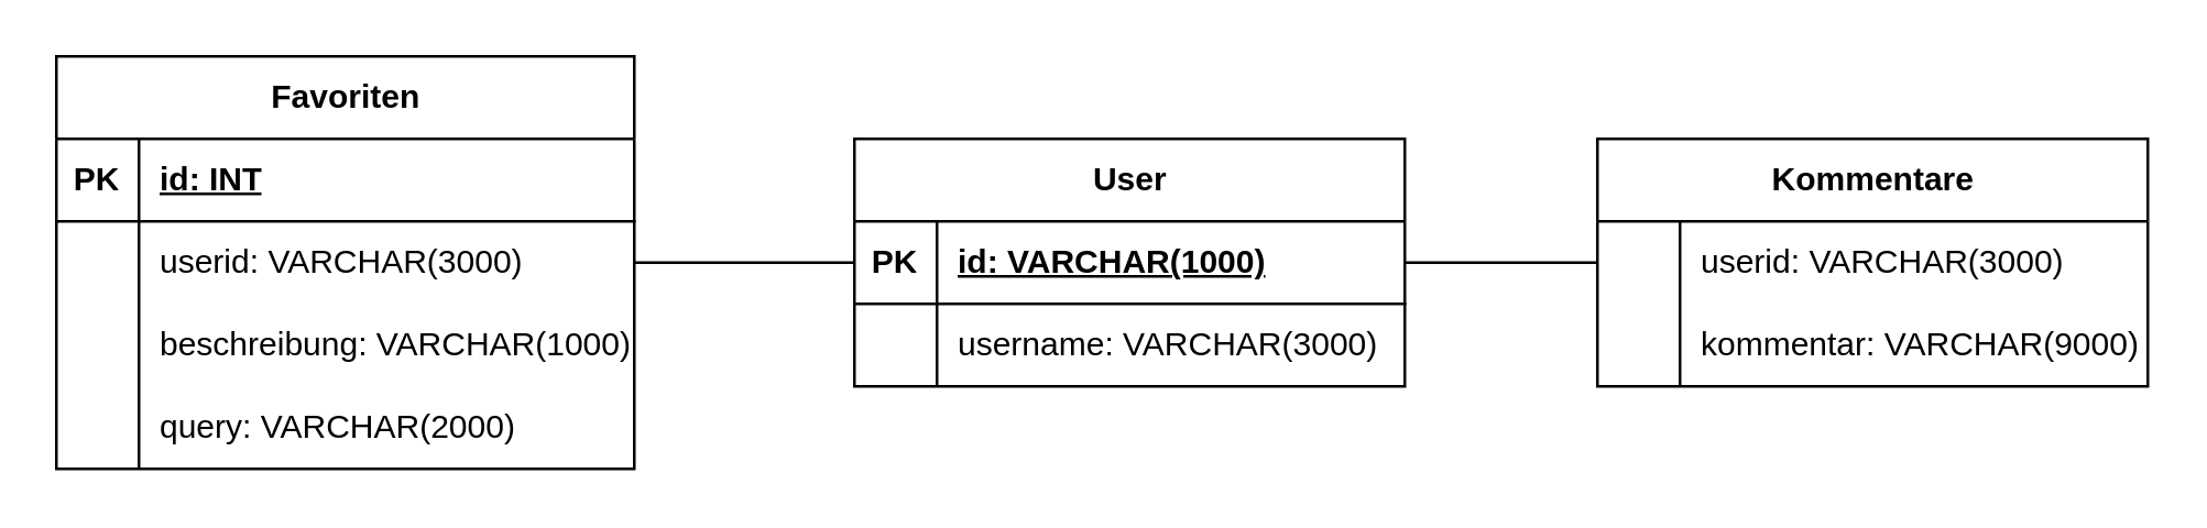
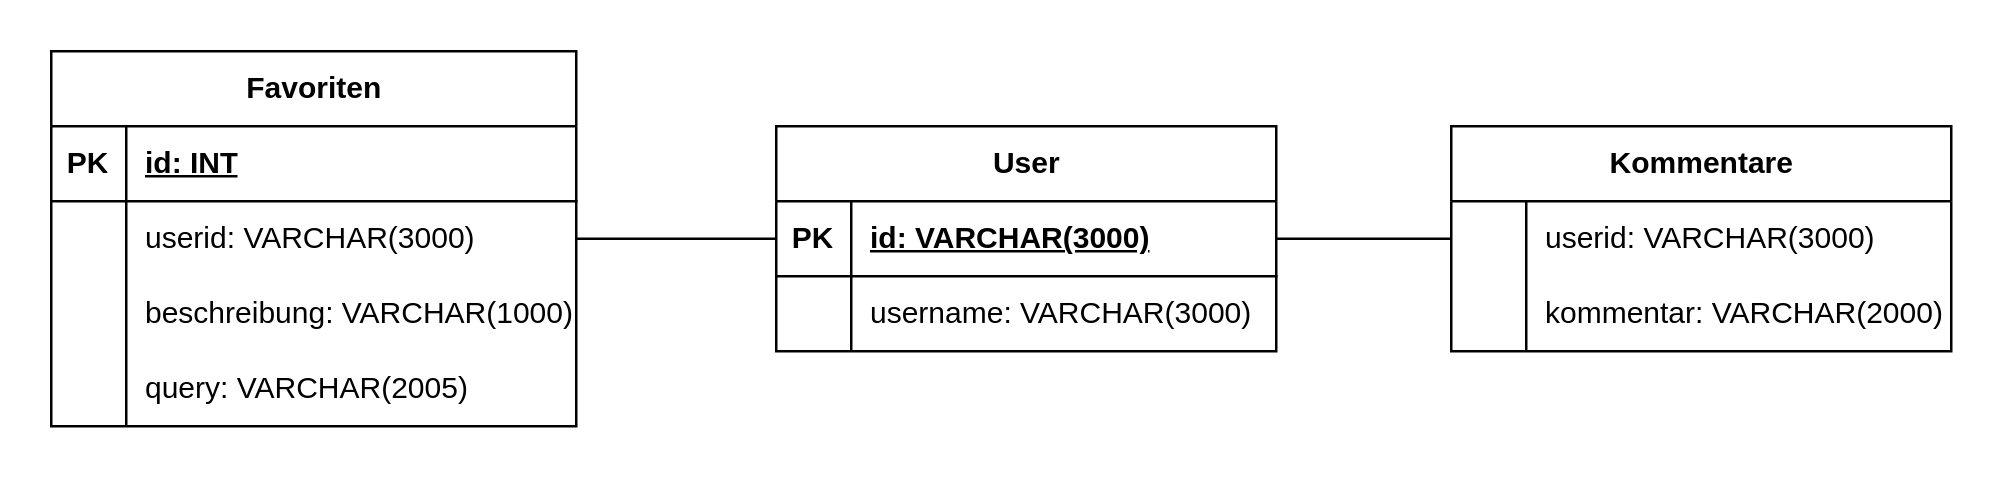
  <mxCell id="0" />
  <mxCell id="1" parent="0" />
  <mxCell id="2" value="Favoriten" style="shape=table;startSize=30;container=1;collapsible=1;childLayout=tableLayout;fixedRows=1;rowLines=0;fontStyle=1;align=center;resizeLast=1;html=1;" vertex="1" parent="1"><mxGeometry x="20" y="20" width="210" height="150" as="geometry" /></mxCell>
  <mxCell id="3" value="" style="shape=tableRow;horizontal=0;startSize=0;swimlaneHead=0;swimlaneBody=0;fillColor=none;collapsible=0;dropTarget=0;points=[[0,0.5],[1,0.5]];portConstraint=eastwest;top=0;left=0;right=0;bottom=1;" vertex="1" parent="2"><mxGeometry y="30" width="210" height="30" as="geometry" /></mxCell>
  <mxCell id="4" value="PK" style="shape=partialRectangle;connectable=0;fillColor=none;top=0;left=0;bottom=0;right=0;fontStyle=1;overflow=hidden;whiteSpace=wrap;html=1;" vertex="1" parent="3"><mxGeometry width="30" height="30" as="geometry"><mxRectangle width="30" height="30" as="alternateBounds" /></mxGeometry></mxCell>
  <mxCell id="5" value="id: INT" style="shape=partialRectangle;connectable=0;fillColor=none;top=0;left=0;bottom=0;right=0;align=left;spacingLeft=6;fontStyle=5;overflow=hidden;whiteSpace=wrap;html=1;" vertex="1" parent="3"><mxGeometry x="30" width="180" height="30" as="geometry"><mxRectangle width="180" height="30" as="alternateBounds" /></mxGeometry></mxCell>
  <mxCell id="6" value="" style="shape=tableRow;horizontal=0;startSize=0;swimlaneHead=0;swimlaneBody=0;fillColor=none;collapsible=0;dropTarget=0;points=[[0,0.5],[1,0.5]];portConstraint=eastwest;top=0;left=0;right=0;bottom=0;" vertex="1" parent="2"><mxGeometry y="60" width="210" height="30" as="geometry" /></mxCell>
  <mxCell id="7" value="" style="shape=partialRectangle;connectable=0;fillColor=none;top=0;left=0;bottom=0;right=0;editable=1;overflow=hidden;whiteSpace=wrap;html=1;" vertex="1" parent="6"><mxGeometry width="30" height="30" as="geometry"><mxRectangle width="30" height="30" as="alternateBounds" /></mxGeometry></mxCell>
  <mxCell id="8" value="userid: VARCHAR(3000)" style="shape=partialRectangle;connectable=0;fillColor=none;top=0;left=0;bottom=0;right=0;align=left;spacingLeft=6;overflow=hidden;whiteSpace=wrap;html=1;" vertex="1" parent="6"><mxGeometry x="30" width="180" height="30" as="geometry"><mxRectangle width="180" height="30" as="alternateBounds" /></mxGeometry></mxCell>
  <mxCell id="9" value="" style="shape=tableRow;horizontal=0;startSize=0;swimlaneHead=0;swimlaneBody=0;fillColor=none;collapsible=0;dropTarget=0;points=[[0,0.5],[1,0.5]];portConstraint=eastwest;top=0;left=0;right=0;bottom=0;" vertex="1" parent="2"><mxGeometry y="90" width="210" height="30" as="geometry" /></mxCell>
  <mxCell id="10" value="" style="shape=partialRectangle;connectable=0;fillColor=none;top=0;left=0;bottom=0;right=0;editable=1;overflow=hidden;whiteSpace=wrap;html=1;" vertex="1" parent="9"><mxGeometry width="30" height="30" as="geometry"><mxRectangle width="30" height="30" as="alternateBounds" /></mxGeometry></mxCell>
  <mxCell id="11" value="beschreibung: VARCHAR(1000)" style="shape=partialRectangle;connectable=0;fillColor=none;top=0;left=0;bottom=0;right=0;align=left;spacingLeft=6;overflow=hidden;whiteSpace=wrap;html=1;" vertex="1" parent="9"><mxGeometry x="30" width="180" height="30" as="geometry"><mxRectangle width="180" height="30" as="alternateBounds" /></mxGeometry></mxCell>
  <mxCell id="12" value="" style="shape=tableRow;horizontal=0;startSize=0;swimlaneHead=0;swimlaneBody=0;fillColor=none;collapsible=0;dropTarget=0;points=[[0,0.5],[1,0.5]];portConstraint=eastwest;top=0;left=0;right=0;bottom=0;" vertex="1" parent="2"><mxGeometry y="120" width="210" height="30" as="geometry" /></mxCell>
  <mxCell id="13" value="" style="shape=partialRectangle;connectable=0;fillColor=none;top=0;left=0;bottom=0;right=0;editable=1;overflow=hidden;whiteSpace=wrap;html=1;" vertex="1" parent="12"><mxGeometry width="30" height="30" as="geometry"><mxRectangle width="30" height="30" as="alternateBounds" /></mxGeometry></mxCell>
- <mxCell id="14" value="query: VARCHAR(2000)" style="shape=partialRectangle;connectable=0;fillColor=none;top=0;left=0;bottom=0;right=0;align=left;spacingLeft=6;overflow=hidden;whiteSpace=wrap;html=1;" vertex="1" parent="12"><mxGeometry x="30" width="180" height="30" as="geometry"><mxRectangle width="180" height="30" as="alternateBounds" /></mxGeometry></mxCell>
+ <mxCell id="14" value="query: VARCHAR(2005)" style="shape=partialRectangle;connectable=0;fillColor=none;top=0;left=0;bottom=0;right=0;align=left;spacingLeft=6;overflow=hidden;whiteSpace=wrap;html=1;" vertex="1" parent="12"><mxGeometry x="30" width="180" height="30" as="geometry"><mxRectangle width="180" height="30" as="alternateBounds" /></mxGeometry></mxCell>
  <mxCell id="15" value="Kommentare" style="shape=table;startSize=30;container=1;collapsible=1;childLayout=tableLayout;fixedRows=1;rowLines=0;fontStyle=1;align=center;resizeLast=1;html=1;" vertex="1" parent="1"><mxGeometry x="580" y="50" width="200" height="90" as="geometry" /></mxCell>
  <mxCell id="16" value="" style="shape=tableRow;horizontal=0;startSize=0;swimlaneHead=0;swimlaneBody=0;fillColor=none;collapsible=0;dropTarget=0;points=[[0,0.5],[1,0.5]];portConstraint=eastwest;top=0;left=0;right=0;bottom=0;" vertex="1" parent="15"><mxGeometry y="30" width="200" height="30" as="geometry" /></mxCell>
  <mxCell id="17" value="" style="shape=partialRectangle;connectable=0;fillColor=none;top=0;left=0;bottom=0;right=0;editable=1;overflow=hidden;whiteSpace=wrap;html=1;" vertex="1" parent="16"><mxGeometry width="30" height="30" as="geometry"><mxRectangle width="30" height="30" as="alternateBounds" /></mxGeometry></mxCell>
  <mxCell id="18" value="userid: VARCHAR(3000)" style="shape=partialRectangle;connectable=0;fillColor=none;top=0;left=0;bottom=0;right=0;align=left;spacingLeft=6;overflow=hidden;whiteSpace=wrap;html=1;" vertex="1" parent="16"><mxGeometry x="30" width="170" height="30" as="geometry"><mxRectangle width="170" height="30" as="alternateBounds" /></mxGeometry></mxCell>
  <mxCell id="19" value="" style="shape=tableRow;horizontal=0;startSize=0;swimlaneHead=0;swimlaneBody=0;fillColor=none;collapsible=0;dropTarget=0;points=[[0,0.5],[1,0.5]];portConstraint=eastwest;top=0;left=0;right=0;bottom=0;" vertex="1" parent="15"><mxGeometry y="60" width="200" height="30" as="geometry" /></mxCell>
  <mxCell id="20" value="" style="shape=partialRectangle;connectable=0;fillColor=none;top=0;left=0;bottom=0;right=0;editable=1;overflow=hidden;whiteSpace=wrap;html=1;" vertex="1" parent="19"><mxGeometry width="30" height="30" as="geometry"><mxRectangle width="30" height="30" as="alternateBounds" /></mxGeometry></mxCell>
- <mxCell id="21" value="kommentar: VARCHAR(9000)" style="shape=partialRectangle;connectable=0;fillColor=none;top=0;left=0;bottom=0;right=0;align=left;spacingLeft=6;overflow=hidden;whiteSpace=wrap;html=1;" vertex="1" parent="19"><mxGeometry x="30" width="170" height="30" as="geometry"><mxRectangle width="170" height="30" as="alternateBounds" /></mxGeometry></mxCell>
+ <mxCell id="21" value="kommentar: VARCHAR(2000)" style="shape=partialRectangle;connectable=0;fillColor=none;top=0;left=0;bottom=0;right=0;align=left;spacingLeft=6;overflow=hidden;whiteSpace=wrap;html=1;" vertex="1" parent="19"><mxGeometry x="30" width="170" height="30" as="geometry"><mxRectangle width="170" height="30" as="alternateBounds" /></mxGeometry></mxCell>
  <mxCell id="22" value="User" style="shape=table;startSize=30;container=1;collapsible=1;childLayout=tableLayout;fixedRows=1;rowLines=0;fontStyle=1;align=center;resizeLast=1;html=1;" vertex="1" parent="1"><mxGeometry x="310" y="50" width="200" height="90" as="geometry" /></mxCell>
  <mxCell id="23" value="" style="shape=tableRow;horizontal=0;startSize=0;swimlaneHead=0;swimlaneBody=0;fillColor=none;collapsible=0;dropTarget=0;points=[[0,0.5],[1,0.5]];portConstraint=eastwest;top=0;left=0;right=0;bottom=1;" vertex="1" parent="22"><mxGeometry y="30" width="200" height="30" as="geometry" /></mxCell>
  <mxCell id="24" value="PK" style="shape=partialRectangle;connectable=0;fillColor=none;top=0;left=0;bottom=0;right=0;fontStyle=1;overflow=hidden;whiteSpace=wrap;html=1;" vertex="1" parent="23"><mxGeometry width="30" height="30" as="geometry"><mxRectangle width="30" height="30" as="alternateBounds" /></mxGeometry></mxCell>
- <mxCell id="25" value="id: VARCHAR(1000)" style="shape=partialRectangle;connectable=0;fillColor=none;top=0;left=0;bottom=0;right=0;align=left;spacingLeft=6;fontStyle=5;overflow=hidden;whiteSpace=wrap;html=1;" vertex="1" parent="23"><mxGeometry x="30" width="170" height="30" as="geometry"><mxRectangle width="170" height="30" as="alternateBounds" /></mxGeometry></mxCell>
+ <mxCell id="25" value="id: VARCHAR(3000)" style="shape=partialRectangle;connectable=0;fillColor=none;top=0;left=0;bottom=0;right=0;align=left;spacingLeft=6;fontStyle=5;overflow=hidden;whiteSpace=wrap;html=1;" vertex="1" parent="23"><mxGeometry x="30" width="170" height="30" as="geometry"><mxRectangle width="170" height="30" as="alternateBounds" /></mxGeometry></mxCell>
  <mxCell id="26" value="" style="shape=tableRow;horizontal=0;startSize=0;swimlaneHead=0;swimlaneBody=0;fillColor=none;collapsible=0;dropTarget=0;points=[[0,0.5],[1,0.5]];portConstraint=eastwest;top=0;left=0;right=0;bottom=0;" vertex="1" parent="22"><mxGeometry y="60" width="200" height="30" as="geometry" /></mxCell>
  <mxCell id="27" value="" style="shape=partialRectangle;connectable=0;fillColor=none;top=0;left=0;bottom=0;right=0;editable=1;overflow=hidden;whiteSpace=wrap;html=1;" vertex="1" parent="26"><mxGeometry width="30" height="30" as="geometry"><mxRectangle width="30" height="30" as="alternateBounds" /></mxGeometry></mxCell>
  <mxCell id="28" value="username: VARCHAR(3000)" style="shape=partialRectangle;connectable=0;fillColor=none;top=0;left=0;bottom=0;right=0;align=left;spacingLeft=6;overflow=hidden;whiteSpace=wrap;html=1;" vertex="1" parent="26"><mxGeometry x="30" width="170" height="30" as="geometry"><mxRectangle width="170" height="30" as="alternateBounds" /></mxGeometry></mxCell>
  <mxCell id="29" style="edgeStyle=orthogonalEdgeStyle;rounded=0;orthogonalLoop=1;jettySize=auto;html=1;exitX=0;exitY=0.5;exitDx=0;exitDy=0;entryX=1;entryY=0.5;entryDx=0;entryDy=0;endArrow=none;endFill=0;" edge="1" parent="1" source="23" target="2"><mxGeometry relative="1" as="geometry" /></mxCell>
  <mxCell id="30" style="edgeStyle=orthogonalEdgeStyle;rounded=0;orthogonalLoop=1;jettySize=auto;html=1;exitX=1;exitY=0.5;exitDx=0;exitDy=0;entryX=0;entryY=0.5;entryDx=0;entryDy=0;endArrow=none;endFill=0;" edge="1" parent="1" source="23" target="16"><mxGeometry relative="1" as="geometry" /></mxCell>
